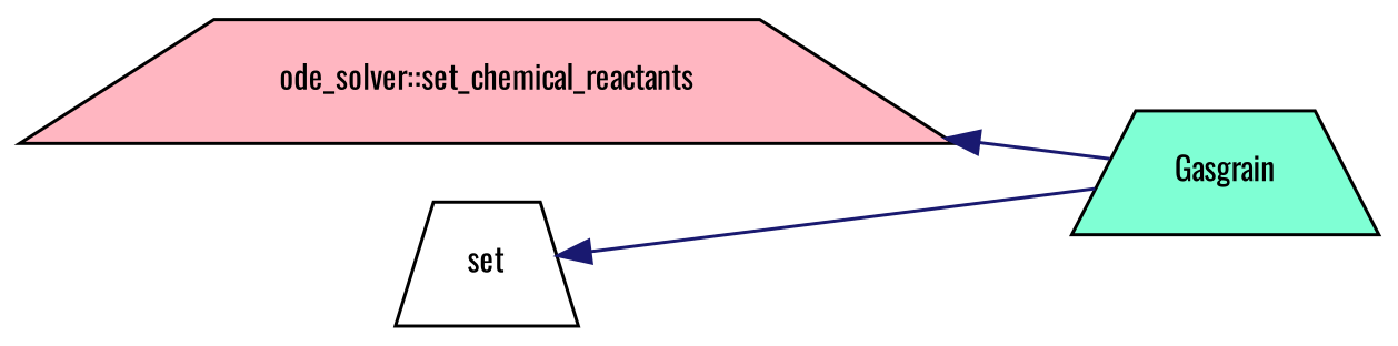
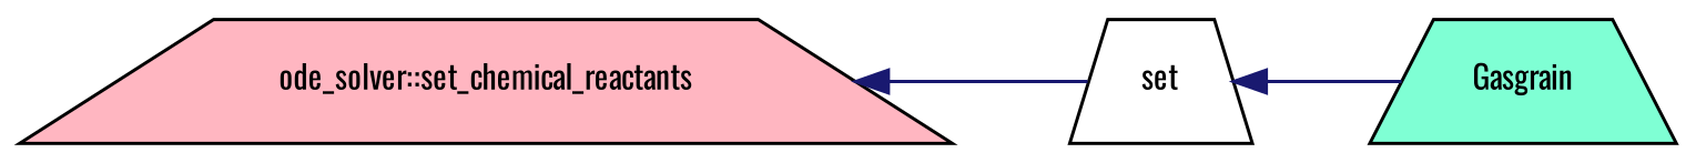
  digraph {
    fontname=Oswald
    rankdir=LR
    node [color=black fontname=Oswald fontsize=10 shape=trapezium style=filled]
    edge [color=midnightblue dir=back fontname=Oswald fontsize=10 labelfontname=Helvetica labelfontsize=10 style=solid]
    n1 [fillcolor=lightpink fontcolor=black height=0.2 label="ode_solver::set_chemical_reactants" width=0.4]
    n2 [fillcolor=white height=0.2 label=set width=0.4]
    n3 [fillcolor=aquamarine height=0.2 label=Gasgrain width=0.4]
-   n1 -> n3
+   n1 -> n2
    n2 -> n3
  }
